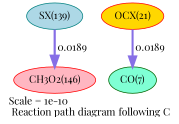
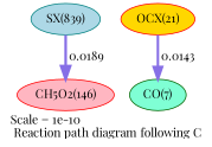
  digraph {
    fontname="Playfair Display"
    label="Scale = 1e-10\l Reaction path diagram following C"
    node [color=red fontname="Playfair Display" style=filled]
    edge [fontname="Playfair Display"]
-   n1 [color=teal fillcolor=lightblue label="SX(139)"]
-   n2 [fillcolor=lightpink label="CH3O2(146)"]
+   n1 [color=teal fillcolor=lightblue label="SX(839)"]
+   n2 [fillcolor=lightpink label="CH5O2(146)"]
    n3 [fillcolor=gold label="OCX(21)"]
    n4 [color=darkgreen fillcolor=aquamarine label="CO(7)"]
    n1 -> n2 [arrowsize=1.5 color="0.7, 0.519, 0.9" label=" 0.0189" penwidth=2.99]
-   n3 -> n4 [arrowsize=1.4 color="0.7, 0.514, 0.9" label=" 0.0189" penwidth=2.79]
+   n3 -> n4 [arrowsize=1.4 color="0.7, 0.514, 0.9" label=" 0.0143" penwidth=2.79]
  }
